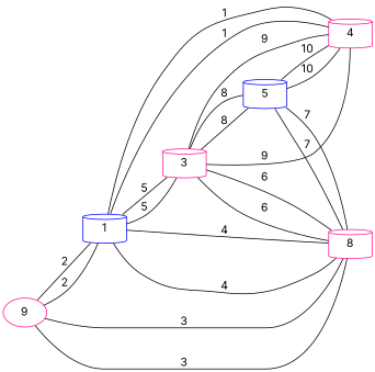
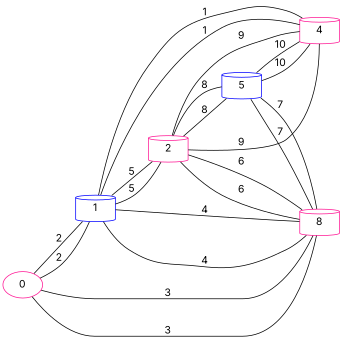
  graph {
    fontname=Inter
    rankdir=LR
    node [color=deeppink fontname=Inter shape=cylinder]
    edge [fontname=Inter]
-   0 [shape=ellipse label=9]
+   0 [shape=ellipse]
    1 [color=blue]
    n3 [label=8]
    4
-   3
+   3 [label=2]
    5 [color=blue]
    0 -- 1 [label=2]
    0 -- n3 [label=3]
    1 -- 0 [label=2]
    1 -- n3 [label=4]
    1 -- 4 [label=1]
    1 -- 3 [label=5]
    n3 -- 0 [label=3]
    n3 -- 1 [label=4]
    n3 -- 3 [label=6]
    n3 -- 5 [label=7]
    4 -- 1 [label=1]
    4 -- 3 [label=9]
    4 -- 5 [label=10]
    3 -- 1 [label=5]
    3 -- n3 [label=6]
    3 -- 4 [label=9]
    3 -- 5 [label=8]
    5 -- n3 [label=7]
    5 -- 4 [label=10]
    5 -- 3 [label=8]
  }
